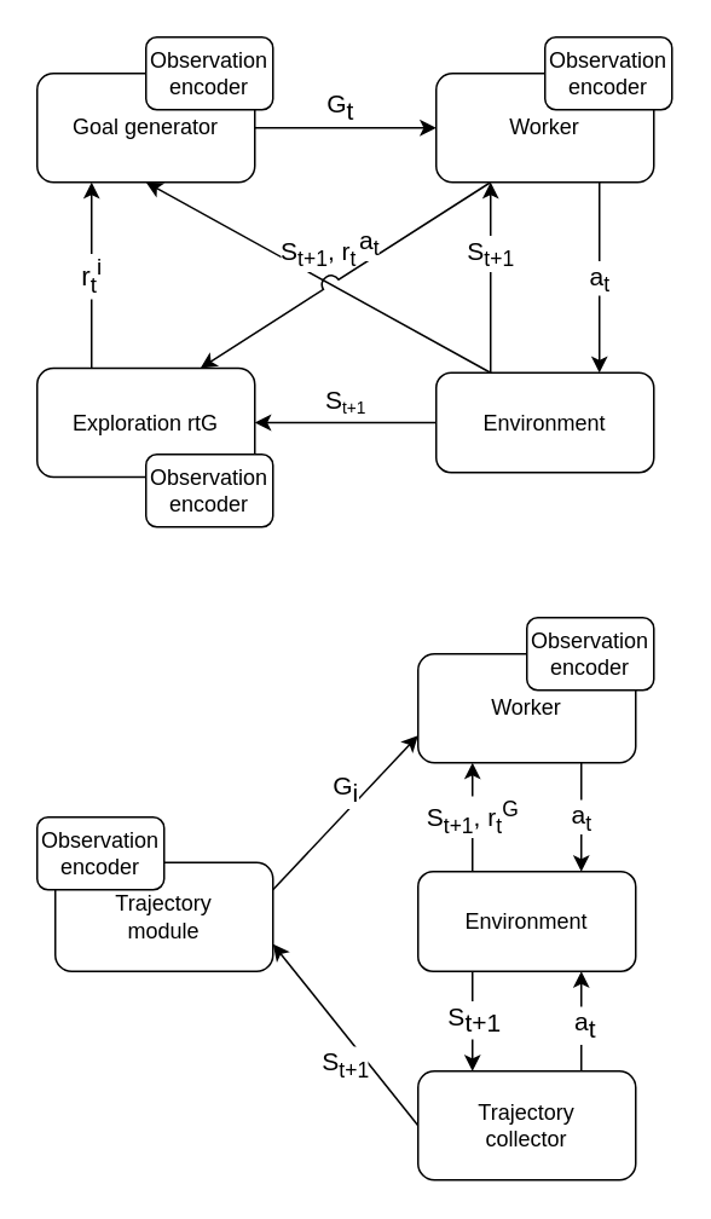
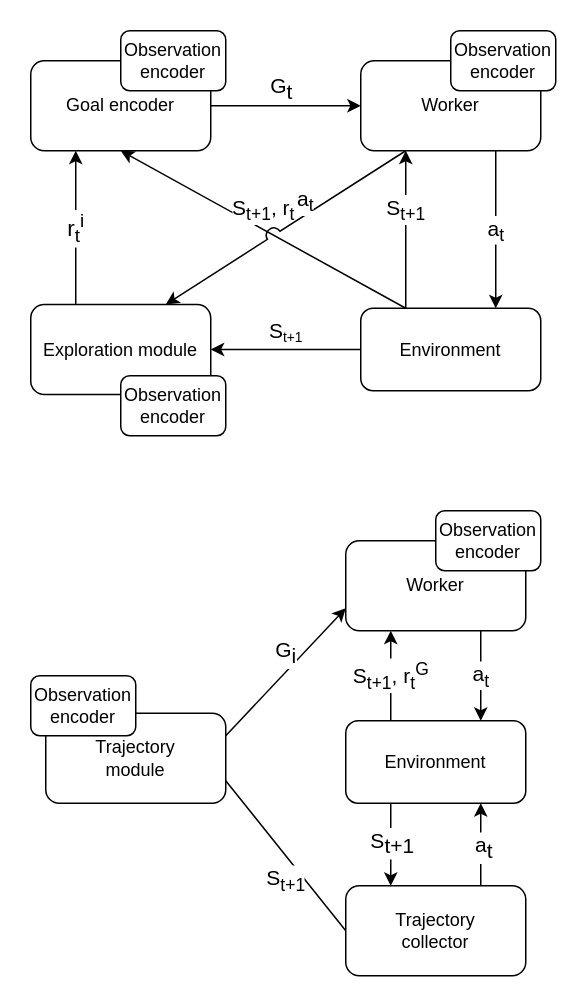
  <mxCell id="0" />
  <mxCell id="1" parent="0" />
  <mxCell id="2" value="&lt;font style=&quot;font-size: 15px&quot;&gt;r&lt;sub&gt;t&lt;/sub&gt;&lt;sup&gt;i&lt;/sup&gt;&lt;/font&gt;" style="edgeStyle=none;rounded=0;orthogonalLoop=1;jettySize=auto;html=1;exitX=0.25;exitY=0;exitDx=0;exitDy=0;" parent="1" source="3" edge="1"><mxGeometry relative="1" as="geometry"><mxPoint x="50" y="100" as="targetPoint" /></mxGeometry></mxCell>
- <mxCell id="3" value="Exploration rtG" style="rounded=1;whiteSpace=wrap;html=1;" parent="1" vertex="1"><mxGeometry x="20" y="202.5" width="120" height="60" as="geometry" /></mxCell>
+ <mxCell id="3" value="Exploration module" style="rounded=1;whiteSpace=wrap;html=1;" parent="1" vertex="1"><mxGeometry x="20" y="202.5" width="120" height="60" as="geometry" /></mxCell>
  <mxCell id="4" value="&lt;font style=&quot;font-size: 14px&quot;&gt;S&lt;sub&gt;t+1&lt;/sub&gt;, r&lt;sub&gt;t&lt;/sub&gt;&lt;/font&gt;" style="edgeStyle=none;rounded=0;orthogonalLoop=1;jettySize=auto;html=1;entryX=0.5;entryY=1;entryDx=0;entryDy=0;exitX=0.25;exitY=0;exitDx=0;exitDy=0;verticalAlign=bottom;" parent="1" source="7" target="10" edge="1"><mxGeometry relative="1" as="geometry" /></mxCell>
  <mxCell id="5" value="&lt;span style=&quot;font-size: 14px&quot;&gt;S&lt;/span&gt;&lt;sub&gt;t+1&lt;/sub&gt;" style="edgeStyle=none;rounded=0;orthogonalLoop=1;jettySize=auto;html=1;entryX=1;entryY=0.5;entryDx=0;entryDy=0;verticalAlign=bottom;" parent="1" source="7" target="3" edge="1"><mxGeometry relative="1" as="geometry" /></mxCell>
  <mxCell id="6" value="S&lt;sub&gt;t+1&lt;/sub&gt;" style="edgeStyle=none;curved=1;jumpStyle=arc;jumpSize=10;orthogonalLoop=1;jettySize=auto;html=1;entryX=0.25;entryY=1;entryDx=0;entryDy=0;fontSize=14;verticalAlign=bottom;exitX=0.25;exitY=0;exitDx=0;exitDy=0;" parent="1" source="7" target="14" edge="1"><mxGeometry relative="1" as="geometry" /></mxCell>
  <mxCell id="7" value="Environment" style="rounded=1;whiteSpace=wrap;html=1;" parent="1" vertex="1"><mxGeometry x="240" y="205" width="120" height="55" as="geometry" /></mxCell>
  <mxCell id="8" style="edgeStyle=orthogonalEdgeStyle;rounded=0;orthogonalLoop=1;jettySize=auto;html=1;exitX=1;exitY=0.5;exitDx=0;exitDy=0;entryX=0;entryY=0.5;entryDx=0;entryDy=0;" parent="1" source="10" target="14" edge="1"><mxGeometry relative="1" as="geometry"><mxPoint x="160" y="70" as="targetPoint" /></mxGeometry></mxCell>
  <mxCell id="9" value="G&lt;sub style=&quot;font-size: 14px;&quot;&gt;t&lt;/sub&gt;" style="edgeLabel;html=1;align=center;verticalAlign=bottom;resizable=0;points=[];fontSize=14;" parent="8" vertex="1" connectable="0"><mxGeometry x="-0.083" y="-1" relative="1" as="geometry"><mxPoint as="offset" /></mxGeometry></mxCell>
- <mxCell id="10" value="Goal generator" style="rounded=1;whiteSpace=wrap;html=1;" parent="1" vertex="1"><mxGeometry x="20" y="40" width="120" height="60" as="geometry" /></mxCell>
+ <mxCell id="10" value="Goal encoder" style="rounded=1;whiteSpace=wrap;html=1;" parent="1" vertex="1"><mxGeometry x="20" y="40" width="120" height="60" as="geometry" /></mxCell>
  <mxCell id="11" value="a&lt;sub&gt;t&lt;/sub&gt;" style="edgeStyle=orthogonalEdgeStyle;rounded=0;orthogonalLoop=1;jettySize=auto;html=1;exitX=0.75;exitY=1;exitDx=0;exitDy=0;entryX=0.75;entryY=0;entryDx=0;entryDy=0;fontSize=14;verticalAlign=middle;" parent="1" source="14" target="7" edge="1"><mxGeometry relative="1" as="geometry" /></mxCell>
  <mxCell id="12" style="rounded=0;orthogonalLoop=1;jettySize=auto;html=1;exitX=0.25;exitY=1;exitDx=0;exitDy=0;entryX=0.75;entryY=0;entryDx=0;entryDy=0;fontSize=14;jumpStyle=arc;jumpSize=10;" parent="1" source="14" target="3" edge="1"><mxGeometry relative="1" as="geometry" /></mxCell>
  <mxCell id="13" value="a&lt;sub&gt;t&lt;/sub&gt;" style="edgeLabel;html=1;align=center;verticalAlign=bottom;resizable=0;points=[];fontSize=14;" parent="12" vertex="1" connectable="0"><mxGeometry x="-0.145" y="1" relative="1" as="geometry"><mxPoint as="offset" /></mxGeometry></mxCell>
  <mxCell id="14" value="Worker" style="rounded=1;whiteSpace=wrap;html=1;" parent="1" vertex="1"><mxGeometry x="240" y="40" width="120" height="60" as="geometry" /></mxCell>
  <mxCell id="15" value="Observation encoder" style="rounded=1;whiteSpace=wrap;html=1;fontSize=12;verticalAlign=middle;" parent="1" vertex="1"><mxGeometry x="80" y="20" width="70" height="40" as="geometry" /></mxCell>
  <mxCell id="16" value="Observation encoder" style="rounded=1;whiteSpace=wrap;html=1;fontSize=12;verticalAlign=middle;" parent="1" vertex="1"><mxGeometry x="80" y="250" width="70" height="40" as="geometry" /></mxCell>
  <mxCell id="17" value="Observation encoder" style="rounded=1;whiteSpace=wrap;html=1;fontSize=12;verticalAlign=middle;" parent="1" vertex="1"><mxGeometry x="300" y="20" width="70" height="40" as="geometry" /></mxCell>
  <mxCell id="18" value="a&lt;sub&gt;t&lt;/sub&gt;" style="edgeStyle=none;curved=1;jumpStyle=arc;jumpSize=10;orthogonalLoop=1;jettySize=auto;html=1;exitX=0.75;exitY=1;exitDx=0;exitDy=0;entryX=0.75;entryY=0;entryDx=0;entryDy=0;fontSize=14;verticalAlign=middle;" parent="1" source="19" target="26" edge="1"><mxGeometry relative="1" as="geometry"><Array as="points" /></mxGeometry></mxCell>
  <mxCell id="19" value="Worker" style="rounded=1;whiteSpace=wrap;html=1;" parent="1" vertex="1"><mxGeometry x="230" y="360" width="120" height="60" as="geometry" /></mxCell>
  <mxCell id="20" value="G&lt;span style=&quot;font-size: 14px;&quot;&gt;&lt;sub style=&quot;font-size: 14px;&quot;&gt;i&lt;/sub&gt;&lt;/span&gt;" style="edgeStyle=none;curved=1;jumpStyle=arc;jumpSize=10;orthogonalLoop=1;jettySize=auto;html=1;exitX=1;exitY=0.25;exitDx=0;exitDy=0;entryX=0;entryY=0.75;entryDx=0;entryDy=0;fontSize=14;verticalAlign=bottom;" parent="1" source="21" target="19" edge="1"><mxGeometry relative="1" as="geometry" /></mxCell>
  <mxCell id="21" value="Trajectory&lt;br&gt;module" style="rounded=1;whiteSpace=wrap;html=1;fontSize=12;verticalAlign=middle;" parent="1" vertex="1"><mxGeometry x="30" y="475" width="120" height="60" as="geometry" /></mxCell>
- <mxCell id="22" value="S&lt;sub&gt;t+1&lt;/sub&gt;" style="edgeStyle=none;curved=1;jumpStyle=arc;jumpSize=10;orthogonalLoop=1;jettySize=auto;html=1;exitX=0;exitY=0.5;exitDx=0;exitDy=0;entryX=1;entryY=0.75;entryDx=0;entryDy=0;fontSize=14;verticalAlign=top;" parent="1" source="31" target="21" edge="1"><mxGeometry relative="1" as="geometry" /></mxCell>
+ <mxCell id="22" value="S&lt;sub&gt;t+1&lt;/sub&gt;" style="edgeStyle=none;curved=1;jumpStyle=arc;jumpSize=10;orthogonalLoop=1;jettySize=auto;html=1;exitX=0;exitY=0.5;exitDx=0;exitDy=0;entryX=1;entryY=0.75;entryDx=0;entryDy=0;fontSize=14;verticalAlign=top;endArrow=none;" parent="1" source="31" target="21" edge="1"><mxGeometry relative="1" as="geometry" /></mxCell>
  <mxCell id="23" value="S&lt;sub&gt;t+1&lt;/sub&gt;, r&lt;sub&gt;t&lt;/sub&gt;&lt;sup&gt;G&lt;/sup&gt;" style="edgeStyle=none;curved=1;jumpStyle=arc;jumpSize=10;orthogonalLoop=1;jettySize=auto;html=1;exitX=0.25;exitY=0;exitDx=0;exitDy=0;entryX=0.25;entryY=1;entryDx=0;entryDy=0;fontSize=14;verticalAlign=middle;" parent="1" source="26" target="19" edge="1"><mxGeometry relative="1" as="geometry" /></mxCell>
  <mxCell id="24" value="" style="edgeStyle=orthogonalEdgeStyle;rounded=0;orthogonalLoop=1;jettySize=auto;html=1;entryX=0.25;entryY=0;entryDx=0;entryDy=0;exitX=0.25;exitY=1;exitDx=0;exitDy=0;" edge="1" parent="1" source="26" target="31"><mxGeometry relative="1" as="geometry" /></mxCell>
  <mxCell id="25" value="&lt;span style=&quot;font-size: 14px&quot;&gt;S&lt;/span&gt;&lt;sub style=&quot;font-size: 14px&quot;&gt;t+1&lt;/sub&gt;" style="edgeLabel;html=1;align=center;verticalAlign=middle;resizable=0;points=[];fontSize=14;" vertex="1" connectable="0" parent="24"><mxGeometry x="-0.054" relative="1" as="geometry"><mxPoint as="offset" /></mxGeometry></mxCell>
  <mxCell id="26" value="Environment" style="rounded=1;whiteSpace=wrap;html=1;" parent="1" vertex="1"><mxGeometry x="230" y="480" width="120" height="55" as="geometry" /></mxCell>
  <mxCell id="27" value="Observation encoder" style="rounded=1;whiteSpace=wrap;html=1;fontSize=12;verticalAlign=middle;" vertex="1" parent="1"><mxGeometry x="290" y="340" width="70" height="40" as="geometry" /></mxCell>
  <mxCell id="28" value="Observation encoder" style="rounded=1;whiteSpace=wrap;html=1;fontSize=12;verticalAlign=middle;" vertex="1" parent="1"><mxGeometry x="20" y="450" width="70" height="40" as="geometry" /></mxCell>
  <mxCell id="29" value="" style="edgeStyle=orthogonalEdgeStyle;rounded=0;orthogonalLoop=1;jettySize=auto;html=1;exitX=0.75;exitY=0;exitDx=0;exitDy=0;entryX=0.75;entryY=1;entryDx=0;entryDy=0;" edge="1" parent="1" source="31" target="26"><mxGeometry relative="1" as="geometry" /></mxCell>
  <mxCell id="30" value="&lt;span style=&quot;font-size: 14px;&quot;&gt;a&lt;/span&gt;&lt;sub style=&quot;font-size: 14px;&quot;&gt;t&lt;/sub&gt;" style="edgeLabel;html=1;align=center;verticalAlign=middle;resizable=0;points=[];fontSize=14;" vertex="1" connectable="0" parent="29"><mxGeometry x="-0.054" y="-1" relative="1" as="geometry"><mxPoint as="offset" /></mxGeometry></mxCell>
  <mxCell id="31" value="Trajectory&lt;br&gt;collector" style="rounded=1;whiteSpace=wrap;html=1;fontSize=12;verticalAlign=middle;" vertex="1" parent="1"><mxGeometry x="230" y="590" width="120" height="60" as="geometry" /></mxCell>
